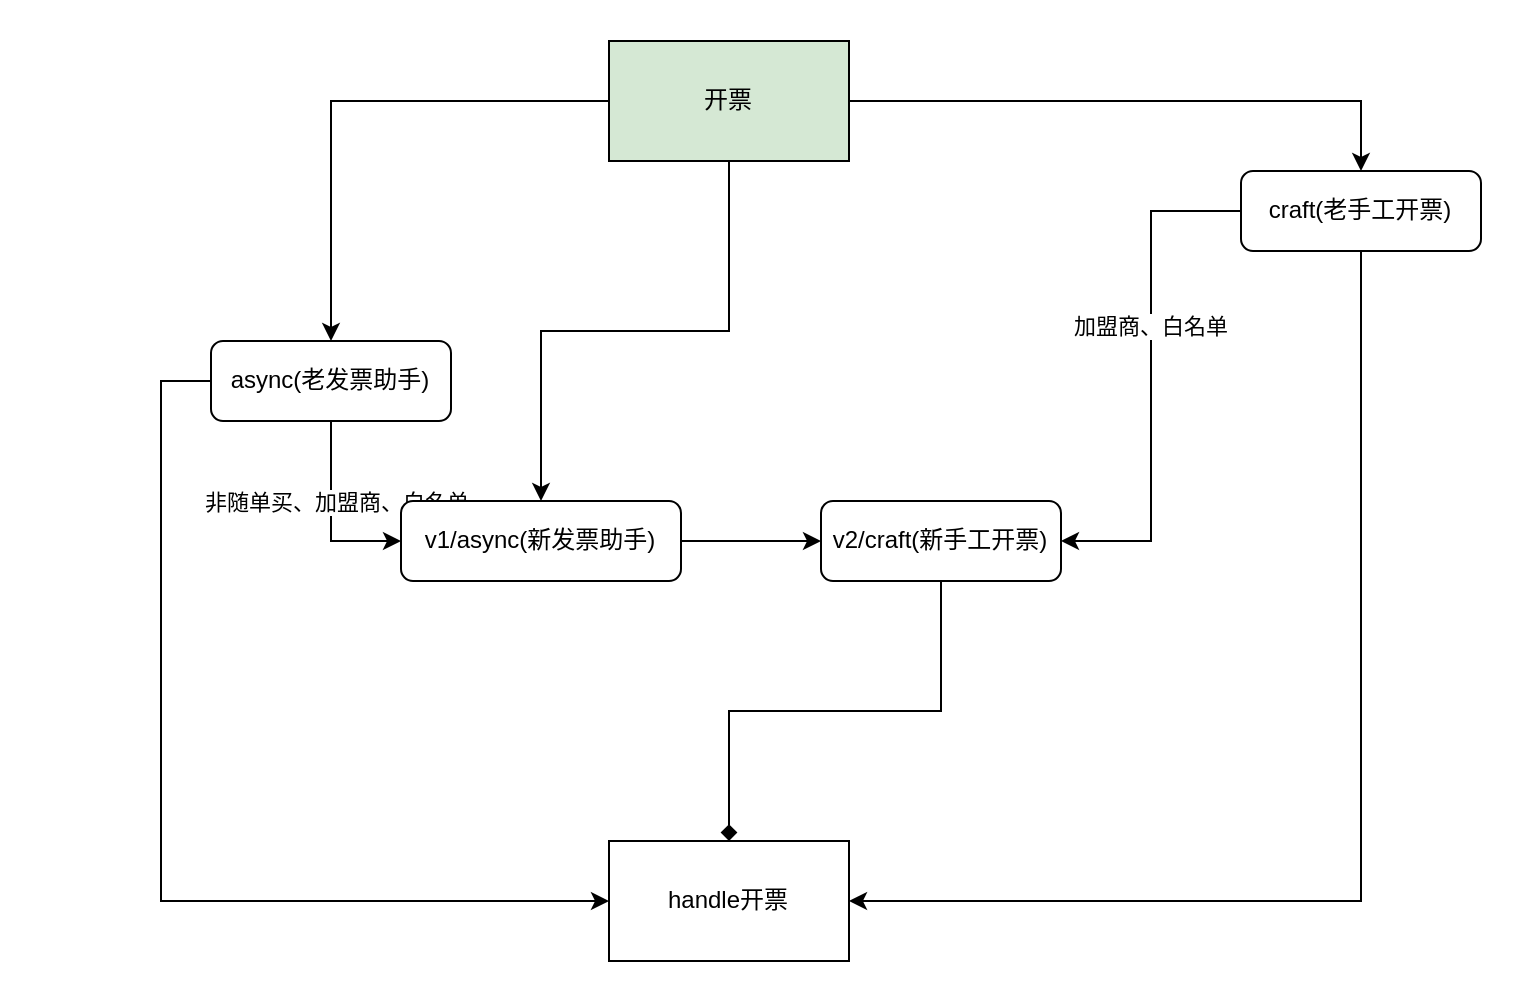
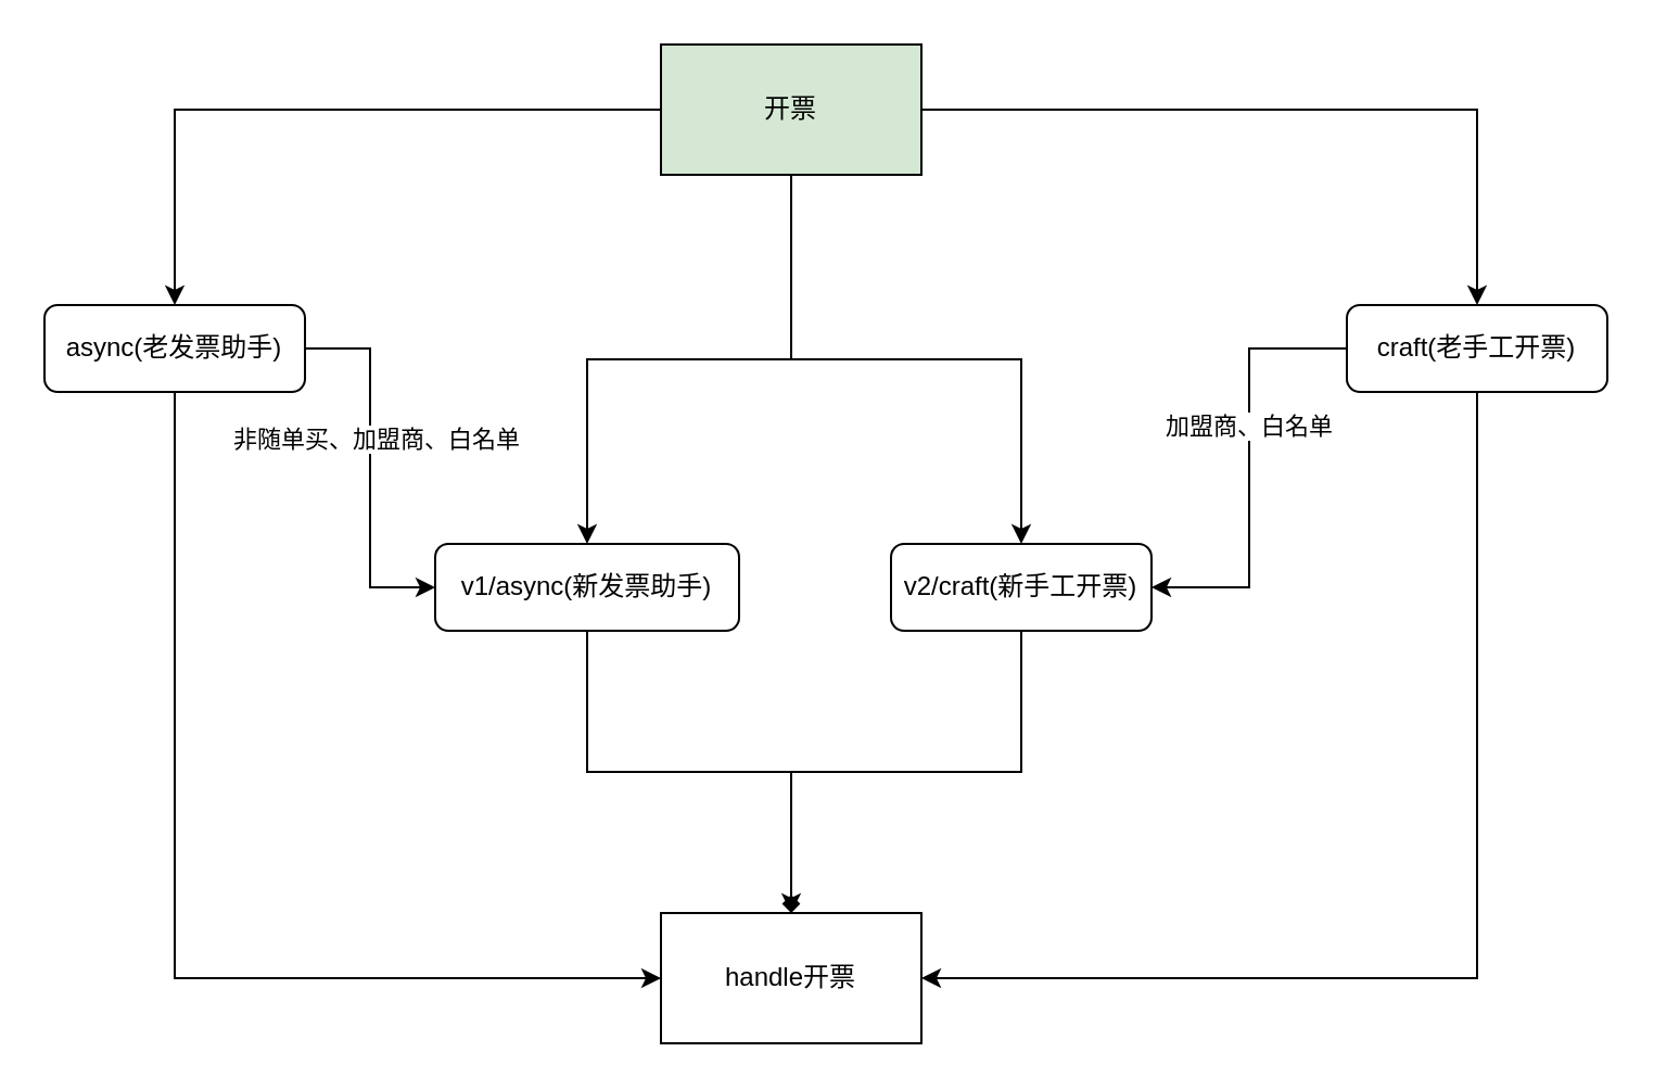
  <mxCell id="0" />
  <mxCell id="1" parent="0" />
  <mxCell id="2" style="edgeStyle=orthogonalEdgeStyle;rounded=0;orthogonalLoop=1;jettySize=auto;html=1;entryX=0;entryY=0.5;entryDx=0;entryDy=0;" edge="1" parent="1" source="5" target="12"><mxGeometry relative="1" as="geometry" /></mxCell>
  <mxCell id="3" value="非随单买、加盟商、白名单" style="edgeLabel;html=1;align=center;verticalAlign=middle;resizable=0;points=[];" vertex="1" connectable="0" parent="2"><mxGeometry x="-0.161" y="2" relative="1" as="geometry"><mxPoint as="offset" /></mxGeometry></mxCell>
  <mxCell id="4" style="edgeStyle=orthogonalEdgeStyle;rounded=0;orthogonalLoop=1;jettySize=auto;html=1;entryX=0;entryY=0.5;entryDx=0;entryDy=0;" edge="1" parent="1" source="5" target="19"><mxGeometry relative="1" as="geometry"><Array as="points"><mxPoint x="80" y="450" /></Array></mxGeometry></mxCell>
- <mxCell id="5" value="async(老发票助手)" style="rounded=1;whiteSpace=wrap;html=1;fontSize=12;glass=0;strokeWidth=1;shadow=0;" parent="1" vertex="1"><mxGeometry x="105" y="170" width="120" height="40" as="geometry" /></mxCell>
+ <mxCell id="5" value="async(老发票助手)" style="rounded=1;whiteSpace=wrap;html=1;fontSize=12;glass=0;strokeWidth=1;shadow=0;" parent="1" vertex="1"><mxGeometry x="20" y="140" width="120" height="40" as="geometry" /></mxCell>
  <mxCell id="6" style="edgeStyle=orthogonalEdgeStyle;rounded=0;orthogonalLoop=1;jettySize=auto;html=1;entryX=0.5;entryY=0;entryDx=0;entryDy=0;" edge="1" parent="1" source="10" target="5"><mxGeometry relative="1" as="geometry"><mxPoint x="210" y="130" as="targetPoint" /></mxGeometry></mxCell>
  <mxCell id="7" style="edgeStyle=orthogonalEdgeStyle;rounded=0;orthogonalLoop=1;jettySize=auto;html=1;" edge="1" parent="1" source="10" target="12"><mxGeometry relative="1" as="geometry" /></mxCell>
+ <mxCell id="8" style="edgeStyle=orthogonalEdgeStyle;rounded=0;orthogonalLoop=1;jettySize=auto;html=1;entryX=0.5;entryY=0;entryDx=0;entryDy=0;" edge="1" parent="1" source="10" target="14"><mxGeometry relative="1" as="geometry" /></mxCell>
  <mxCell id="9" style="edgeStyle=orthogonalEdgeStyle;rounded=0;orthogonalLoop=1;jettySize=auto;html=1;" edge="1" parent="1" source="10" target="18"><mxGeometry relative="1" as="geometry" /></mxCell>
  <mxCell id="10" value="开票" style="whiteSpace=wrap;html=1;fillColor=#d5e8d4;" vertex="1" parent="1"><mxGeometry x="304" y="20" width="120" height="60" as="geometry" /></mxCell>
- <mxCell id="11" style="edgeStyle=orthogonalEdgeStyle;rounded=0;orthogonalLoop=1;jettySize=auto;html=1;" edge="1" parent="1" source="12" target="14"><mxGeometry relative="1" as="geometry" /></mxCell>
+ <mxCell id="11" style="edgeStyle=orthogonalEdgeStyle;rounded=0;orthogonalLoop=1;jettySize=auto;html=1;entryX=0.5;entryY=0;entryDx=0;entryDy=0;" edge="1" parent="1" source="12" target="19"><mxGeometry relative="1" as="geometry" /></mxCell>
  <mxCell id="12" value="v1/async(新发票助手)" style="rounded=1;whiteSpace=wrap;html=1;" vertex="1" parent="1"><mxGeometry x="200" y="250" width="140" height="40" as="geometry" /></mxCell>
  <mxCell id="13" style="edgeStyle=orthogonalEdgeStyle;rounded=0;orthogonalLoop=1;jettySize=auto;html=1;entryX=0.5;entryY=0;entryDx=0;entryDy=0;endArrow=diamond;" edge="1" parent="1" source="14" target="19"><mxGeometry relative="1" as="geometry" /></mxCell>
  <mxCell id="14" value="v2/craft(新手工开票)" style="rounded=1;whiteSpace=wrap;html=1;" vertex="1" parent="1"><mxGeometry x="410" y="250" width="120" height="40" as="geometry" /></mxCell>
  <mxCell id="15" style="edgeStyle=orthogonalEdgeStyle;rounded=0;orthogonalLoop=1;jettySize=auto;html=1;entryX=1;entryY=0.5;entryDx=0;entryDy=0;" edge="1" parent="1" source="18" target="19"><mxGeometry relative="1" as="geometry"><Array as="points"><mxPoint x="680" y="450" /></Array></mxGeometry></mxCell>
  <mxCell id="16" style="edgeStyle=orthogonalEdgeStyle;rounded=0;orthogonalLoop=1;jettySize=auto;html=1;entryX=1;entryY=0.5;entryDx=0;entryDy=0;" edge="1" parent="1" source="18" target="14"><mxGeometry relative="1" as="geometry" /></mxCell>
  <mxCell id="17" value="加盟商、白名单" style="edgeLabel;html=1;align=center;verticalAlign=middle;resizable=0;points=[];" vertex="1" connectable="0" parent="16"><mxGeometry x="-0.197" y="-1" relative="1" as="geometry"><mxPoint as="offset" /></mxGeometry></mxCell>
- <mxCell id="18" value="craft(老手工开票)" style="rounded=1;whiteSpace=wrap;html=1;" vertex="1" parent="1"><mxGeometry x="620" y="85" width="120" height="40" as="geometry" /></mxCell>
+ <mxCell id="18" value="craft(老手工开票)" style="rounded=1;whiteSpace=wrap;html=1;" vertex="1" parent="1"><mxGeometry x="620" y="140" width="120" height="40" as="geometry" /></mxCell>
  <mxCell id="19" value="handle开票" style="whiteSpace=wrap;html=1;" vertex="1" parent="1"><mxGeometry x="304" y="420" width="120" height="60" as="geometry" /></mxCell>
